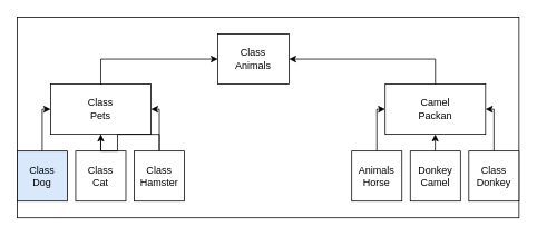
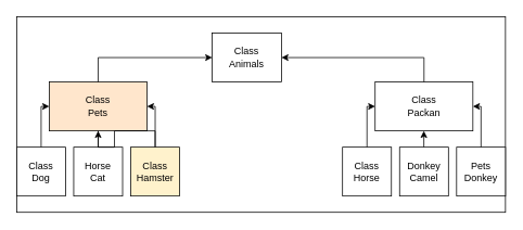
  <mxCell id="0" />
  <mxCell id="1" parent="0" />
  <mxCell id="2" value="" style="rounded=0;whiteSpace=wrap;html=1;" vertex="1" parent="1"><mxGeometry x="20" y="20" width="600" height="240" as="geometry" /></mxCell>
  <mxCell id="3" value="Class&lt;br&gt;Animals" style="rounded=0;whiteSpace=wrap;html=1;" parent="1" vertex="1"><mxGeometry x="260" y="40" width="85" height="60" as="geometry" /></mxCell>
- <mxCell id="4" value="Class&lt;br&gt;Pets" style="rounded=0;whiteSpace=wrap;html=1;" parent="1" vertex="1"><mxGeometry x="60" y="100" width="120" height="60" as="geometry" /></mxCell>
- <mxCell id="5" value="Camel&lt;br&gt;Packan" style="rounded=0;whiteSpace=wrap;html=1;" parent="1" vertex="1"><mxGeometry x="460" y="100" width="120" height="60" as="geometry" /></mxCell>
- <mxCell id="6" value="Class&lt;br&gt;Dog" style="rounded=0;whiteSpace=wrap;html=1;fillColor=#dae8fc;" parent="1" vertex="1"><mxGeometry x="20" y="180" width="60" height="60" as="geometry" /></mxCell>
- <mxCell id="7" value="Class&lt;br&gt;Cat" style="rounded=0;whiteSpace=wrap;html=1;" parent="1" vertex="1"><mxGeometry x="90" y="180" width="60" height="60" as="geometry" /></mxCell>
+ <mxCell id="4" value="Class&lt;br&gt;Pets" style="rounded=0;whiteSpace=wrap;html=1;fillColor=#ffe6cc;" parent="1" vertex="1"><mxGeometry x="60" y="100" width="120" height="60" as="geometry" /></mxCell>
+ <mxCell id="5" value="Class&lt;br&gt;Packan" style="rounded=0;whiteSpace=wrap;html=1;" parent="1" vertex="1"><mxGeometry x="460" y="100" width="120" height="60" as="geometry" /></mxCell>
+ <mxCell id="6" value="Class&lt;br&gt;Dog" style="rounded=0;whiteSpace=wrap;html=1;" parent="1" vertex="1"><mxGeometry x="20" y="180" width="60" height="60" as="geometry" /></mxCell>
+ <mxCell id="7" value="Horse&lt;br&gt;Cat" style="rounded=0;whiteSpace=wrap;html=1;" parent="1" vertex="1"><mxGeometry x="90" y="180" width="60" height="60" as="geometry" /></mxCell>
  <mxCell id="8" value="" style="edgeStyle=orthogonalEdgeStyle;rounded=0;orthogonalLoop=1;jettySize=auto;html=1;endArrow=none;" parent="1" source="9" target="4" edge="1"><mxGeometry relative="1" as="geometry" /></mxCell>
- <mxCell id="9" value="Class&lt;br&gt;Hamster" style="rounded=0;whiteSpace=wrap;html=1;" parent="1" vertex="1"><mxGeometry x="160" y="180" width="60" height="60" as="geometry" /></mxCell>
- <mxCell id="10" value="Animals&lt;br&gt;Horse" style="rounded=0;whiteSpace=wrap;html=1;" parent="1" vertex="1"><mxGeometry x="420" y="180" width="60" height="60" as="geometry" /></mxCell>
+ <mxCell id="9" value="Class&lt;br&gt;Hamster" style="rounded=0;whiteSpace=wrap;html=1;fillColor=#fff2cc;" parent="1" vertex="1"><mxGeometry x="160" y="180" width="60" height="60" as="geometry" /></mxCell>
+ <mxCell id="10" value="Class&lt;br&gt;Horse" style="rounded=0;whiteSpace=wrap;html=1;" parent="1" vertex="1"><mxGeometry x="420" y="180" width="60" height="60" as="geometry" /></mxCell>
  <mxCell id="11" value="Donkey&lt;br&gt;Camel" style="rounded=0;whiteSpace=wrap;html=1;" parent="1" vertex="1"><mxGeometry x="490" y="180" width="60" height="60" as="geometry" /></mxCell>
- <mxCell id="12" value="Class&lt;br&gt;Donkey" style="rounded=0;whiteSpace=wrap;html=1;" parent="1" vertex="1"><mxGeometry x="560" y="180" width="60" height="60" as="geometry" /></mxCell>
+ <mxCell id="12" value="Pets&lt;br&gt;Donkey" style="rounded=0;whiteSpace=wrap;html=1;" parent="1" vertex="1"><mxGeometry x="560" y="180" width="60" height="60" as="geometry" /></mxCell>
  <mxCell id="13" value="" style="endArrow=classic;html=1;rounded=0;entryX=0;entryY=0.5;entryDx=0;entryDy=0;" parent="1" target="4" edge="1"><mxGeometry width="50" height="50" relative="1" as="geometry"><mxPoint x="50" y="180" as="sourcePoint" /><mxPoint x="100" y="130" as="targetPoint" /><Array as="points"><mxPoint x="50" y="130" /></Array></mxGeometry></mxCell>
  <mxCell id="14" value="" style="endArrow=classic;html=1;rounded=0;entryX=0.5;entryY=1;entryDx=0;entryDy=0;" parent="1" target="4" edge="1"><mxGeometry width="50" height="50" relative="1" as="geometry"><mxPoint x="120" y="180" as="sourcePoint" /><mxPoint x="210" y="110" as="targetPoint" /></mxGeometry></mxCell>
  <mxCell id="15" value="" style="endArrow=classic;html=1;rounded=0;entryX=1;entryY=0.5;entryDx=0;entryDy=0;" parent="1" target="4" edge="1"><mxGeometry width="50" height="50" relative="1" as="geometry"><mxPoint x="190" y="180" as="sourcePoint" /><mxPoint x="240" y="130" as="targetPoint" /><Array as="points"><mxPoint x="190" y="130" /></Array></mxGeometry></mxCell>
  <mxCell id="16" value="" style="endArrow=classic;html=1;rounded=0;entryX=0;entryY=0.5;entryDx=0;entryDy=0;" parent="1" edge="1"><mxGeometry width="50" height="50" relative="1" as="geometry"><mxPoint x="450" y="180" as="sourcePoint" /><mxPoint x="460" y="130" as="targetPoint" /><Array as="points"><mxPoint x="450" y="130" /></Array></mxGeometry></mxCell>
  <mxCell id="17" value="" style="endArrow=classic;html=1;rounded=0;entryX=1;entryY=0.5;entryDx=0;entryDy=0;" parent="1" edge="1"><mxGeometry width="50" height="50" relative="1" as="geometry"><mxPoint x="590" y="180" as="sourcePoint" /><mxPoint x="580" y="130" as="targetPoint" /><Array as="points"><mxPoint x="590" y="130" /></Array></mxGeometry></mxCell>
  <mxCell id="18" value="" style="endArrow=classic;html=1;rounded=0;entryX=0.5;entryY=1;entryDx=0;entryDy=0;" parent="1" edge="1"><mxGeometry width="50" height="50" relative="1" as="geometry"><mxPoint x="519.8" y="180" as="sourcePoint" /><mxPoint x="519.8" y="160" as="targetPoint" /></mxGeometry></mxCell>
  <mxCell id="19" value="" style="endArrow=classic;html=1;rounded=0;entryX=0;entryY=0.5;entryDx=0;entryDy=0;" parent="1" target="3" edge="1"><mxGeometry width="50" height="50" relative="1" as="geometry"><mxPoint x="120" y="100" as="sourcePoint" /><mxPoint x="170" y="50" as="targetPoint" /><Array as="points"><mxPoint x="120" y="70" /></Array></mxGeometry></mxCell>
  <mxCell id="20" value="" style="endArrow=classic;html=1;rounded=0;entryX=1;entryY=0.5;entryDx=0;entryDy=0;" parent="1" target="3" edge="1"><mxGeometry width="50" height="50" relative="1" as="geometry"><mxPoint x="520" y="100" as="sourcePoint" /><mxPoint x="660" y="70" as="targetPoint" /><Array as="points"><mxPoint x="520" y="70" /></Array></mxGeometry></mxCell>
